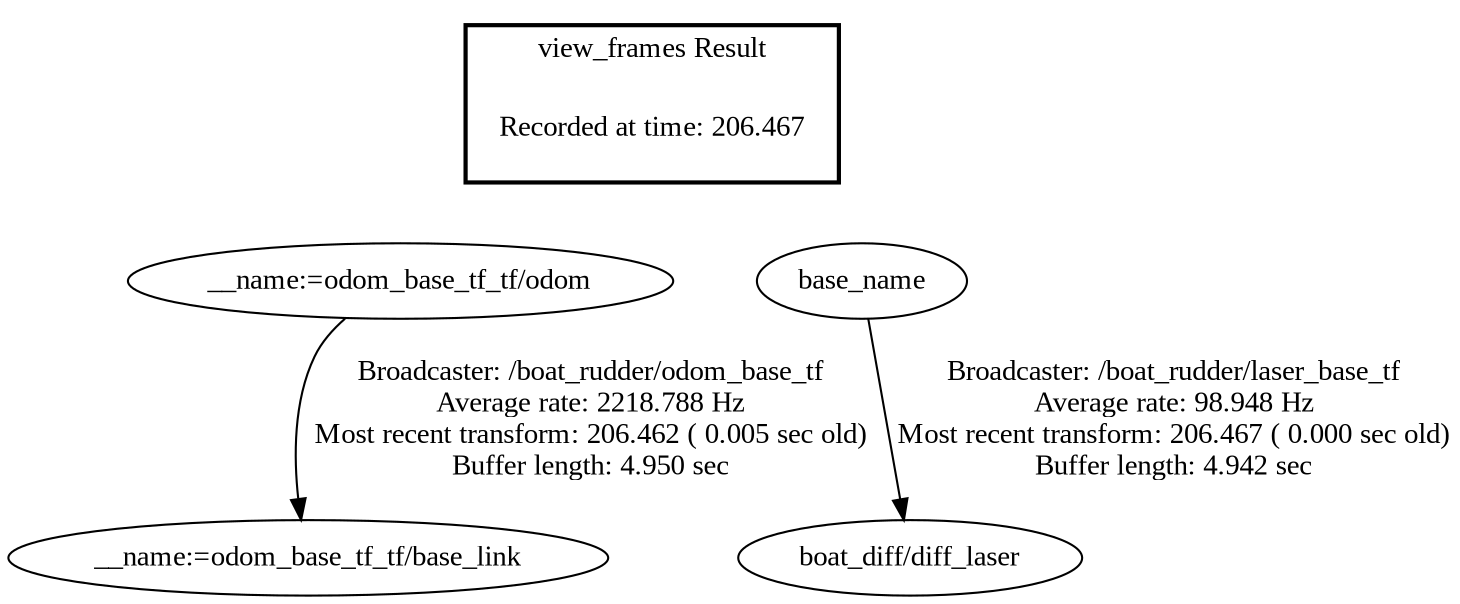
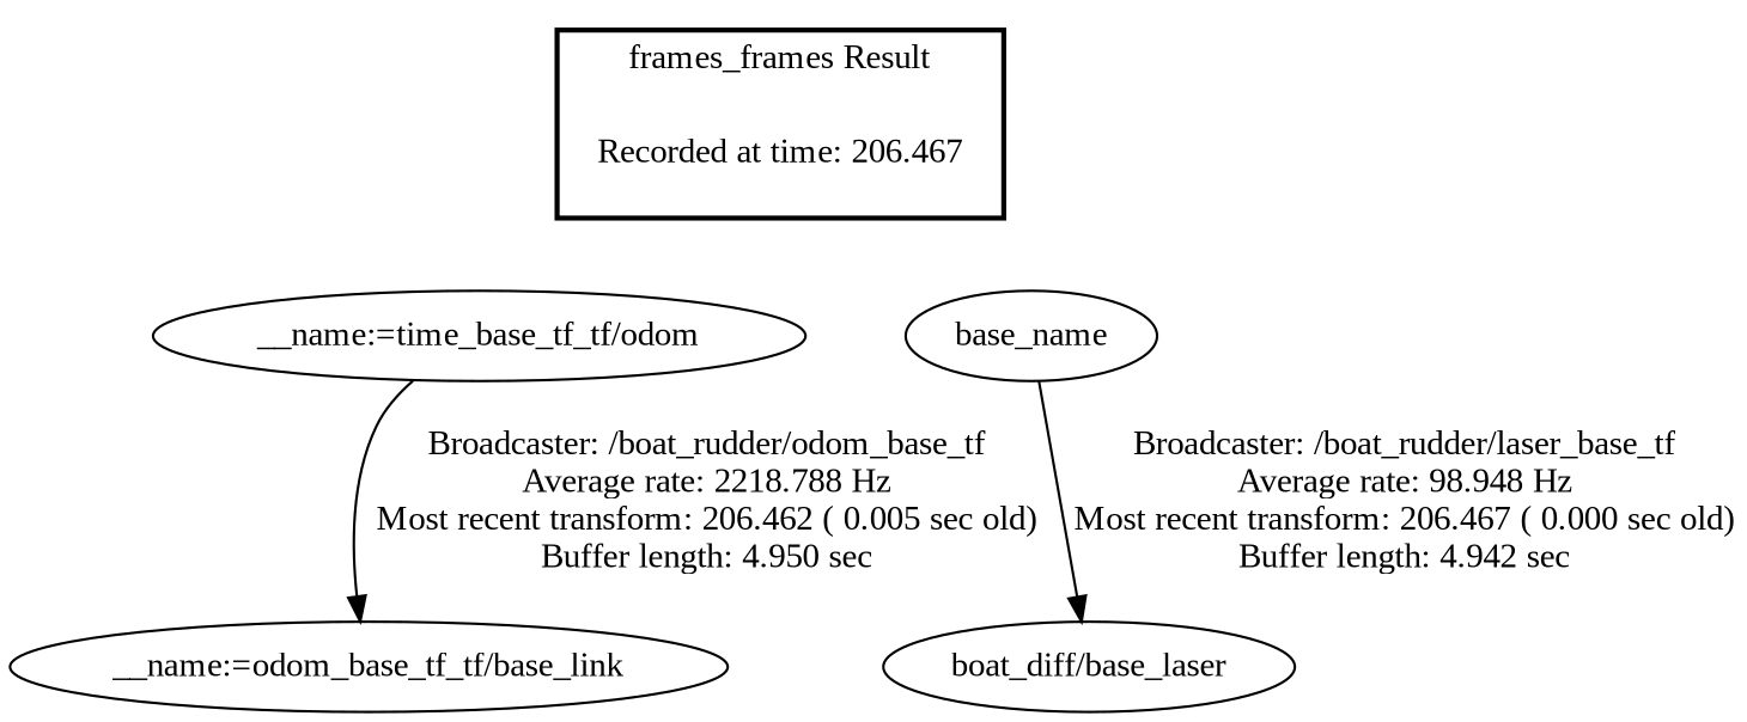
  digraph {
    fontname="Liberation Serif"
    node [fontname="Liberation Serif"]
    edge [fontname="Liberation Serif"]
    "Recorded at time: 206.467" [shape=plaintext]
-   "__name:=odom_base_tf_tf/odom"
+   "__name:=odom_base_tf_tf/odom" [label="__name:=time_base_tf_tf/odom"]
    n3 [label=base_name]
    "__name:=odom_base_tf_tf/base_link"
-   "boat_diff/base_laser" [label="boat_diff/diff_laser"]
+   "boat_diff/base_laser"
    subgraph cluster_1 {
      color=black
-     label="view_frames Result"
+     label="frames_frames Result"
      style=bold
      "Recorded at time: 206.467"
    }
    "Recorded at time: 206.467" -> "__name:=odom_base_tf_tf/odom" [style=invis]
    "Recorded at time: 206.467" -> n3 [style=invis]
    "__name:=odom_base_tf_tf/odom" -> "__name:=odom_base_tf_tf/base_link" [label="Broadcaster: /boat_rudder/odom_base_tf\nAverage rate: 2218.788 Hz\nMost recent transform: 206.462 ( 0.005 sec old)\nBuffer length: 4.950 sec\n"]
    n3 -> "boat_diff/base_laser" [label="Broadcaster: /boat_rudder/laser_base_tf\nAverage rate: 98.948 Hz\nMost recent transform: 206.467 ( 0.000 sec old)\nBuffer length: 4.942 sec\n"]
  }
